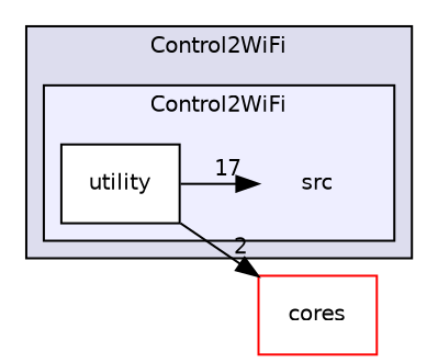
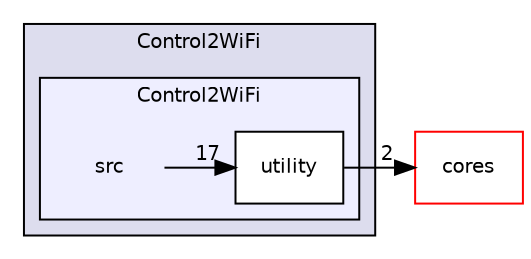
  digraph {
    compound=true
    rankdir=LR
    node [fontname=Helvetica fontsize=10 shape=box fillcolor=white style=filled]
    edge [labeldistance=1.5 labelfontname=Helvetica labelfontsize=10]
    n1 [label=src shape=plaintext fillcolor="" style=""]
    n2 [color=black label=utility]
    n3 [color=red label=cores]
    subgraph cluster_1 {
      bgcolor="#ddddee"
      fontname=Helvetica
      fontsize=10
      label=Control2WiFi
      pencolor=black
      subgraph cluster_2 {
        bgcolor="#eeeeff"
        fontname=Helvetica
        fontsize=10
        label=Control2WiFi
        pencolor=black
        n1
        n2
      }
    }
-   n2 -> n1 [headlabel=17]
+   n1 -> n2 [headlabel=17]
    n2 -> n3 [headlabel=2]
  }
